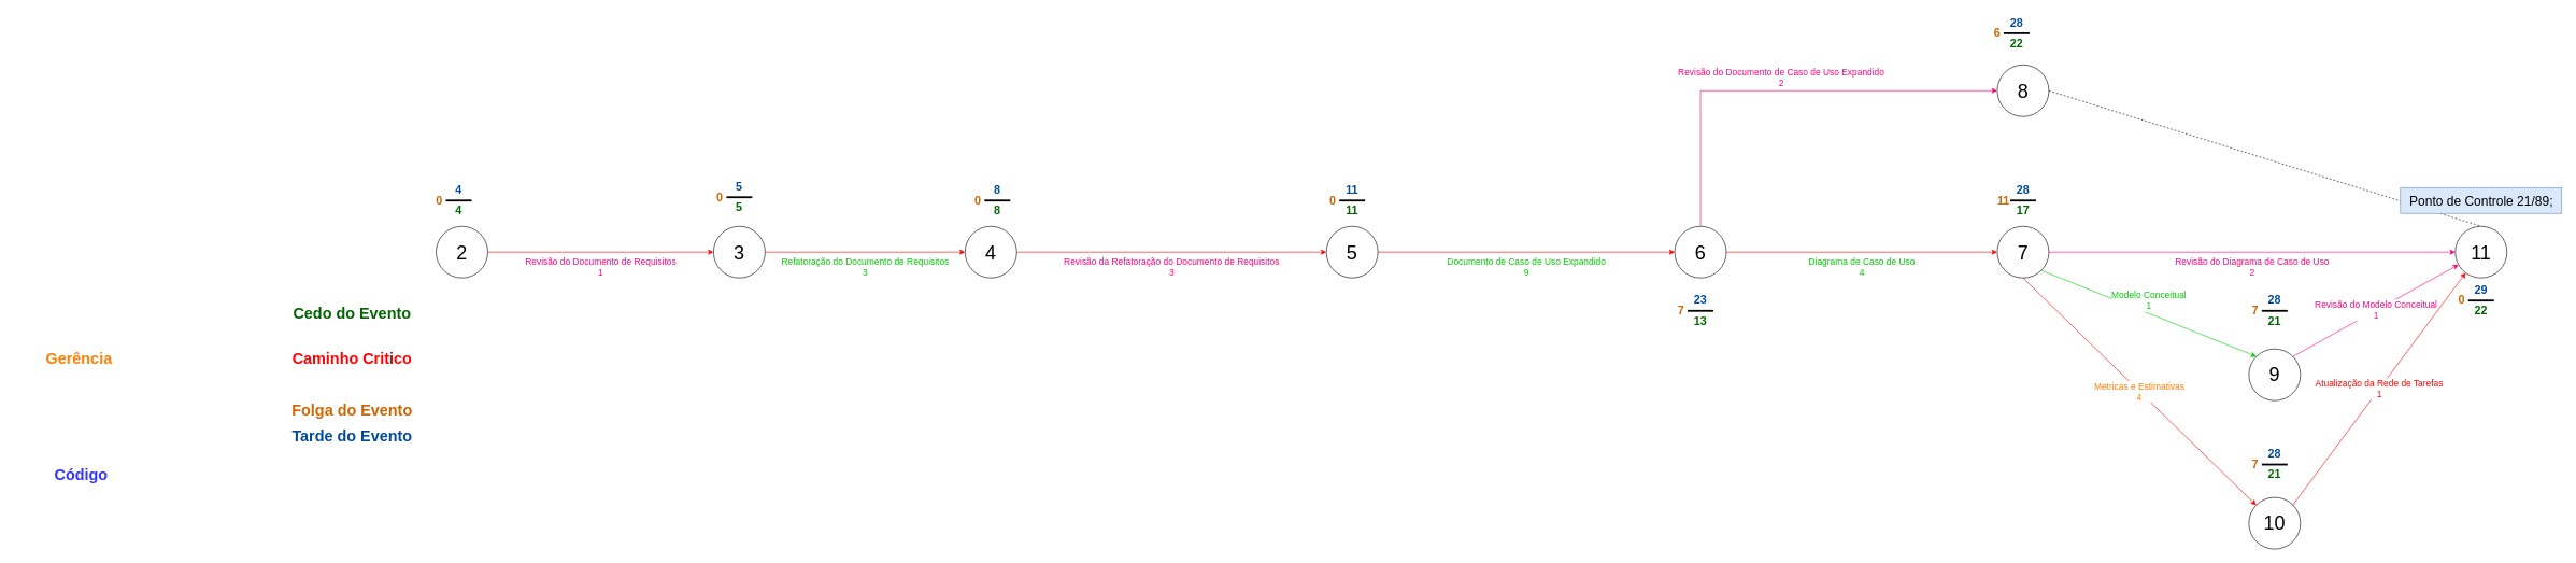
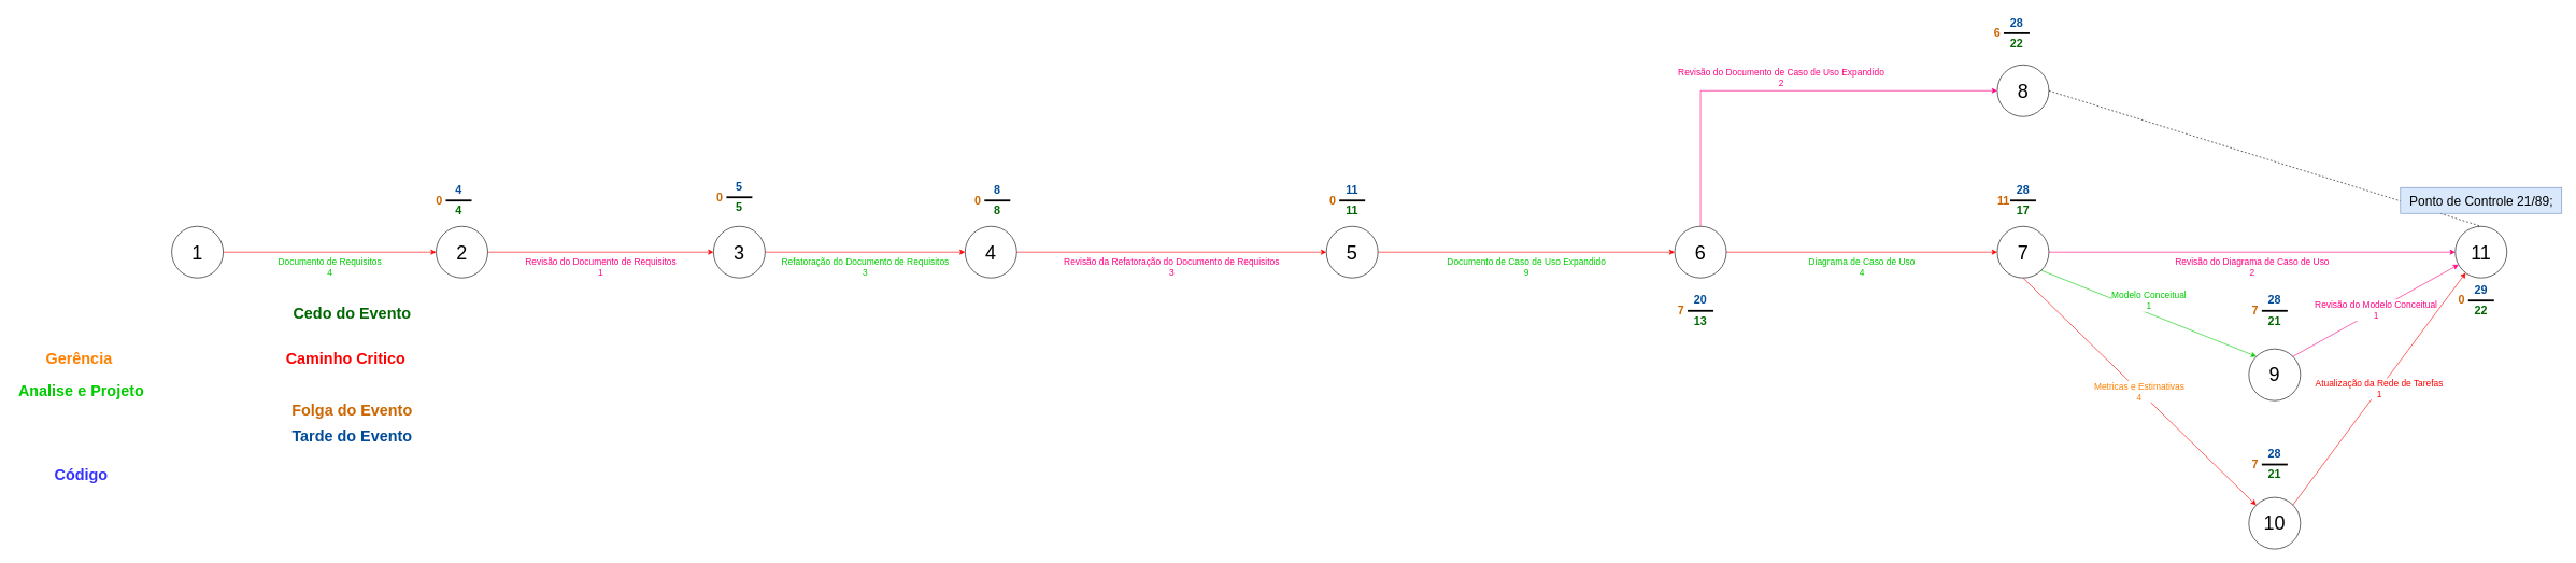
  <mxCell id="0" />
  <mxCell id="1" parent="0" />
+ <mxCell id="2" value="Documento de Requisitos&lt;div&gt;4&lt;/div&gt;" style="edgeStyle=orthogonalEdgeStyle;rounded=0;orthogonalLoop=1;jettySize=auto;html=1;verticalAlign=top;fontSize=14;fontColor=light-dark(#00cc00, #131313);strokeColor=light-dark(#FF0000,#131313);" edge="1" parent="1" source="3" target="5"><mxGeometry relative="1" as="geometry"><mxPoint as="offset" /></mxGeometry></mxCell>
+ <mxCell id="3" value="&lt;font style=&quot;font-size: 30px;&quot;&gt;1&lt;/font&gt;" style="ellipse;whiteSpace=wrap;html=1;aspect=fixed;" vertex="1" parent="1"><mxGeometry x="265" y="350" width="80" height="80" as="geometry" /></mxCell>
  <mxCell id="4" value="&lt;font style=&quot;font-size: 14px;&quot;&gt;Revisão do Documento de Requisitos&lt;br&gt;1&lt;/font&gt;" style="edgeStyle=orthogonalEdgeStyle;rounded=0;orthogonalLoop=1;jettySize=auto;html=1;entryX=0;entryY=0.5;entryDx=0;entryDy=0;verticalAlign=top;strokeColor=light-dark(#FF0000,#131313);fontColor=light-dark(#ff0080, #131313);" edge="1" parent="1" source="5" target="7"><mxGeometry relative="1" as="geometry" /></mxCell>
  <mxCell id="5" value="&lt;font style=&quot;font-size: 30px;&quot;&gt;2&lt;/font&gt;" style="ellipse;whiteSpace=wrap;html=1;aspect=fixed;" vertex="1" parent="1"><mxGeometry x="675" y="350" width="80" height="80" as="geometry" /></mxCell>
  <mxCell id="6" value="&lt;font style=&quot;font-size: 14px;&quot;&gt;Refatoração do Documento de Requisitos&lt;/font&gt;&lt;div&gt;&lt;font style=&quot;font-size: 14px;&quot;&gt;3&lt;/font&gt;&lt;/div&gt;" style="edgeStyle=orthogonalEdgeStyle;rounded=0;orthogonalLoop=1;jettySize=auto;html=1;verticalAlign=top;fontColor=light-dark(#00cc00, #131313);strokeColor=light-dark(#FF0000,#131313);" edge="1" parent="1" source="7" target="9"><mxGeometry relative="1" as="geometry" /></mxCell>
  <mxCell id="7" value="&lt;font style=&quot;font-size: 30px;&quot;&gt;3&lt;/font&gt;" style="ellipse;whiteSpace=wrap;html=1;aspect=fixed;" vertex="1" parent="1"><mxGeometry x="1105" y="350" width="80" height="80" as="geometry" /></mxCell>
  <mxCell id="8" value="&lt;font style=&quot;font-size: 14px;&quot;&gt;Revisão da Refatoração do Documento de Requisitos&lt;/font&gt;&lt;div&gt;&lt;font style=&quot;font-size: 14px;&quot;&gt;3&lt;/font&gt;&lt;/div&gt;" style="edgeStyle=orthogonalEdgeStyle;rounded=0;orthogonalLoop=1;jettySize=auto;html=1;verticalAlign=top;strokeColor=light-dark(#FF0000,#131313);fontColor=light-dark(#ff0080, #131313);" edge="1" parent="1" source="9" target="11"><mxGeometry relative="1" as="geometry" /></mxCell>
  <mxCell id="9" value="&lt;font style=&quot;font-size: 30px;&quot;&gt;4&lt;/font&gt;" style="ellipse;whiteSpace=wrap;html=1;aspect=fixed;" vertex="1" parent="1"><mxGeometry x="1495" y="350" width="80" height="80" as="geometry" /></mxCell>
  <mxCell id="10" value="&lt;font style=&quot;font-size: 14px;&quot;&gt;Documento de Caso de Uso Expandido&lt;/font&gt;&lt;div&gt;&lt;font style=&quot;font-size: 14px;&quot;&gt;9&lt;/font&gt;&lt;/div&gt;" style="edgeStyle=orthogonalEdgeStyle;rounded=0;orthogonalLoop=1;jettySize=auto;html=1;verticalAlign=top;fontColor=light-dark(#00CC00,#131313);strokeColor=#FF0000;" edge="1" parent="1" source="11" target="14"><mxGeometry relative="1" as="geometry" /></mxCell>
  <mxCell id="11" value="&lt;font style=&quot;font-size: 30px;&quot;&gt;5&lt;/font&gt;" style="ellipse;whiteSpace=wrap;html=1;aspect=fixed;" vertex="1" parent="1"><mxGeometry x="2055" y="350" width="80" height="80" as="geometry" /></mxCell>
  <mxCell id="12" value="&lt;font style=&quot;font-size: 14px;&quot;&gt;Diagrama de Caso de Uso&lt;/font&gt;&lt;div&gt;&lt;font style=&quot;font-size: 14px;&quot;&gt;4&lt;/font&gt;&lt;/div&gt;" style="edgeStyle=orthogonalEdgeStyle;rounded=0;orthogonalLoop=1;jettySize=auto;html=1;entryX=0;entryY=0.5;entryDx=0;entryDy=0;verticalAlign=top;fontColor=#00CC00;strokeColor=#FF0000;" edge="1" parent="1" source="14" target="16"><mxGeometry relative="1" as="geometry" /></mxCell>
  <mxCell id="13" value="&lt;font style=&quot;font-size: 14px;&quot;&gt;Revisão do Documento de Caso de Uso Expandido&lt;/font&gt;&lt;div&gt;&lt;font style=&quot;font-size: 14px;&quot;&gt;2&lt;/font&gt;&lt;/div&gt;" style="edgeStyle=orthogonalEdgeStyle;rounded=0;orthogonalLoop=1;jettySize=auto;html=1;entryX=0;entryY=0.5;entryDx=0;entryDy=0;verticalAlign=bottom;strokeColor=#FF0080;fontColor=#FF0080;" edge="1" parent="1" source="14" target="17"><mxGeometry relative="1" as="geometry"><Array as="points"><mxPoint x="2635" y="140" /></Array></mxGeometry></mxCell>
  <mxCell id="14" value="&lt;font style=&quot;font-size: 30px;&quot;&gt;6&lt;/font&gt;" style="ellipse;whiteSpace=wrap;html=1;aspect=fixed;" vertex="1" parent="1"><mxGeometry x="2595" y="350" width="80" height="80" as="geometry" /></mxCell>
  <mxCell id="15" value="&lt;font style=&quot;font-size: 14px;&quot;&gt;Revisão do Diagrama de Caso de Uso&lt;/font&gt;&lt;div&gt;&lt;font style=&quot;font-size: 14px;&quot;&gt;2&lt;/font&gt;&lt;/div&gt;" style="edgeStyle=orthogonalEdgeStyle;rounded=0;orthogonalLoop=1;jettySize=auto;html=1;verticalAlign=top;fontColor=#FF0080;strokeColor=#FF0080;" edge="1" parent="1" source="16" target="18"><mxGeometry relative="1" as="geometry" /></mxCell>
  <mxCell id="16" value="&lt;font style=&quot;font-size: 30px;&quot;&gt;7&lt;/font&gt;" style="ellipse;whiteSpace=wrap;html=1;aspect=fixed;" vertex="1" parent="1"><mxGeometry x="3095" y="350" width="80" height="80" as="geometry" /></mxCell>
  <mxCell id="17" value="&lt;font style=&quot;font-size: 30px;&quot;&gt;8&lt;/font&gt;" style="ellipse;whiteSpace=wrap;html=1;aspect=fixed;" vertex="1" parent="1"><mxGeometry x="3095" y="100" width="80" height="80" as="geometry" /></mxCell>
  <mxCell id="18" value="&lt;font style=&quot;font-size: 30px;&quot;&gt;11&lt;/font&gt;" style="ellipse;whiteSpace=wrap;html=1;aspect=fixed;" vertex="1" parent="1"><mxGeometry x="3805" y="350" width="80" height="80" as="geometry" /></mxCell>
  <mxCell id="19" value="" style="endArrow=none;dashed=1;html=1;rounded=0;exitX=1;exitY=0.5;exitDx=0;exitDy=0;entryX=0.5;entryY=0;entryDx=0;entryDy=0;" edge="1" parent="1" source="17" target="18"><mxGeometry width="50" height="50" relative="1" as="geometry"><mxPoint x="3475" y="560" as="sourcePoint" /><mxPoint x="3525" y="510" as="targetPoint" /></mxGeometry></mxCell>
  <mxCell id="20" value="&lt;font style=&quot;font-size: 30px;&quot;&gt;9&lt;/font&gt;" style="ellipse;whiteSpace=wrap;html=1;aspect=fixed;" vertex="1" parent="1"><mxGeometry x="3485" y="540" width="80" height="80" as="geometry" /></mxCell>
  <mxCell id="21" value="&lt;font style=&quot;font-size: 30px;&quot;&gt;10&lt;/font&gt;" style="ellipse;whiteSpace=wrap;html=1;aspect=fixed;" vertex="1" parent="1"><mxGeometry x="3485" y="770" width="80" height="80" as="geometry" /></mxCell>
  <mxCell id="22" value="&lt;font style=&quot;font-size: 14px;&quot;&gt;Modelo Conceitual&lt;/font&gt;&lt;div&gt;&lt;span style=&quot;font-size: 14px;&quot;&gt;1&lt;/span&gt;&lt;/div&gt;" style="endArrow=classic;html=1;rounded=0;exitX=1;exitY=1;exitDx=0;exitDy=0;entryX=0;entryY=0;entryDx=0;entryDy=0;fontColor=#00CC00;strokeColor=#00CC00;verticalAlign=bottom;" edge="1" parent="1" source="16" target="20"><mxGeometry width="50" height="50" relative="1" as="geometry"><mxPoint x="3295" y="740" as="sourcePoint" /><mxPoint x="3345" y="690" as="targetPoint" /></mxGeometry></mxCell>
  <mxCell id="23" value="&lt;font style=&quot;font-size: 14px;&quot;&gt;Metricas e Estimativas&lt;/font&gt;&lt;div&gt;&lt;font style=&quot;font-size: 14px;&quot;&gt;4&lt;/font&gt;&lt;/div&gt;" style="endArrow=classic;html=1;rounded=0;exitX=0.5;exitY=1;exitDx=0;exitDy=0;strokeColor=#FF0000;fontColor=#FF8000;" edge="1" parent="1" source="16" target="21"><mxGeometry width="50" height="50" relative="1" as="geometry"><mxPoint x="3295" y="740" as="sourcePoint" /><mxPoint x="3345" y="690" as="targetPoint" /></mxGeometry></mxCell>
  <mxCell id="24" value="&lt;font style=&quot;font-size: 20px;&quot;&gt;Ponto de Controle 21/89;&lt;/font&gt;" style="text;html=1;align=center;verticalAlign=middle;resizable=0;points=[];autosize=1;strokeColor=#6c8ebf;fillColor=#dae8fc;" vertex="1" parent="1"><mxGeometry x="3720" y="290" width="250" height="40" as="geometry" /></mxCell>
  <mxCell id="25" value="&lt;font style=&quot;color: rgb(51, 51, 255); font-size: 24px;&quot;&gt;&lt;b&gt;Código&lt;/b&gt;&lt;/font&gt;" style="text;html=1;align=center;verticalAlign=middle;whiteSpace=wrap;rounded=0;" vertex="1" parent="1"><mxGeometry x="95" y="720" width="60" height="30" as="geometry" /></mxCell>
+ <mxCell id="26" value="&lt;font color=&quot;#00cc00&quot;&gt;&lt;span style=&quot;font-size: 24px;&quot;&gt;Analise e Projeto&lt;/span&gt;&lt;/font&gt;" style="text;html=1;align=center;verticalAlign=middle;whiteSpace=wrap;rounded=0;fontStyle=1" vertex="1" parent="1"><mxGeometry x="20" y="590" width="210" height="30" as="geometry" /></mxCell>
  <mxCell id="27" value="&lt;span style=&quot;font-size: 24px;&quot;&gt;&lt;font style=&quot;color: rgb(255, 128, 0);&quot;&gt;Gerência&amp;nbsp;&lt;/font&gt;&lt;/span&gt;" style="text;html=1;align=center;verticalAlign=middle;whiteSpace=wrap;rounded=0;fontStyle=1" vertex="1" parent="1"><mxGeometry x="95" y="540" width="60" height="30" as="geometry" /></mxCell>
- <mxCell id="28" value="&lt;font style=&quot;font-size: 24px; font-style: normal;&quot;&gt;&lt;b&gt;Caminho Critico&lt;/b&gt;&lt;/font&gt;" style="text;html=1;align=center;verticalAlign=middle;whiteSpace=wrap;rounded=0;fontColor=#FF0000;fontStyle=2" vertex="1" parent="1"><mxGeometry x="435" y="540" width="220" height="30" as="geometry" /></mxCell>
+ <mxCell id="28" value="&lt;font style=&quot;font-size: 24px; font-style: normal;&quot;&gt;&lt;b&gt;Caminho Critico&lt;/b&gt;&lt;/font&gt;" style="text;html=1;align=center;verticalAlign=middle;whiteSpace=wrap;rounded=0;fontColor=#FF0000;fontStyle=2" vertex="1" parent="1"><mxGeometry x="425" y="540" width="220" height="30" as="geometry" /></mxCell>
  <mxCell id="29" value="Cedo do Evento" style="text;html=1;align=center;verticalAlign=middle;whiteSpace=wrap;rounded=0;fontSize=24;fontColor=#006600;fontStyle=1" vertex="1" parent="1"><mxGeometry x="440" y="470" width="210" height="30" as="geometry" /></mxCell>
  <mxCell id="30" value="Folga do Evento" style="text;html=1;align=center;verticalAlign=middle;whiteSpace=wrap;rounded=0;fontSize=24;fontStyle=1;fontColor=#CC6600;" vertex="1" parent="1"><mxGeometry x="410" y="620" width="270" height="30" as="geometry" /></mxCell>
  <mxCell id="31" value="Tarde do Evento" style="text;html=1;align=center;verticalAlign=middle;whiteSpace=wrap;rounded=0;fontSize=24;fontColor=#004C99;fontStyle=1" vertex="1" parent="1"><mxGeometry x="445" y="660" width="200" height="30" as="geometry" /></mxCell>
  <mxCell id="32" value="4" style="text;html=1;align=center;verticalAlign=middle;whiteSpace=wrap;rounded=0;fontSize=18;fontStyle=1;fontColor=#004C99;" vertex="1" parent="1"><mxGeometry x="680" y="279" width="60" height="30" as="geometry" /></mxCell>
  <mxCell id="33" value="" style="endArrow=none;html=1;rounded=0;strokeWidth=3;" edge="1" parent="1"><mxGeometry width="50" height="50" relative="1" as="geometry"><mxPoint x="690" y="310" as="sourcePoint" /><mxPoint x="730" y="310" as="targetPoint" /></mxGeometry></mxCell>
  <mxCell id="34" value="4" style="text;html=1;align=center;verticalAlign=middle;whiteSpace=wrap;rounded=0;fontSize=18;fontStyle=1;fontColor=#006600;" vertex="1" parent="1"><mxGeometry x="680" y="311" width="60" height="30" as="geometry" /></mxCell>
  <mxCell id="35" value="0" style="text;html=1;align=center;verticalAlign=middle;whiteSpace=wrap;rounded=0;fontSize=18;fontStyle=1;fontColor=#CC6600;" vertex="1" parent="1"><mxGeometry x="650" y="295" width="60" height="30" as="geometry" /></mxCell>
  <mxCell id="36" value="5" style="text;html=1;align=center;verticalAlign=middle;whiteSpace=wrap;rounded=0;fontSize=18;fontStyle=1;fontColor=#004C99;" vertex="1" parent="1"><mxGeometry x="1115" y="274" width="60" height="30" as="geometry" /></mxCell>
  <mxCell id="37" value="" style="endArrow=none;html=1;rounded=0;strokeWidth=3;" edge="1" parent="1"><mxGeometry width="50" height="50" relative="1" as="geometry"><mxPoint x="1125" y="305" as="sourcePoint" /><mxPoint x="1165" y="305" as="targetPoint" /></mxGeometry></mxCell>
  <mxCell id="38" value="5" style="text;html=1;align=center;verticalAlign=middle;whiteSpace=wrap;rounded=0;fontSize=18;fontStyle=1;fontColor=#006600;" vertex="1" parent="1"><mxGeometry x="1115" y="306" width="60" height="30" as="geometry" /></mxCell>
  <mxCell id="39" value="0" style="text;html=1;align=center;verticalAlign=middle;whiteSpace=wrap;rounded=0;fontSize=18;fontStyle=1;fontColor=#CC6600;" vertex="1" parent="1"><mxGeometry x="1085" y="290" width="60" height="30" as="geometry" /></mxCell>
  <mxCell id="40" value="8" style="text;html=1;align=center;verticalAlign=middle;whiteSpace=wrap;rounded=0;fontSize=18;fontStyle=1;fontColor=#004C99;" vertex="1" parent="1"><mxGeometry x="1515" y="279" width="60" height="30" as="geometry" /></mxCell>
  <mxCell id="41" value="" style="endArrow=none;html=1;rounded=0;strokeWidth=3;" edge="1" parent="1"><mxGeometry width="50" height="50" relative="1" as="geometry"><mxPoint x="1525" y="310" as="sourcePoint" /><mxPoint x="1565" y="310" as="targetPoint" /></mxGeometry></mxCell>
  <mxCell id="42" value="8" style="text;html=1;align=center;verticalAlign=middle;whiteSpace=wrap;rounded=0;fontSize=18;fontStyle=1;fontColor=#006600;" vertex="1" parent="1"><mxGeometry x="1515" y="311" width="60" height="30" as="geometry" /></mxCell>
  <mxCell id="43" value="0" style="text;html=1;align=center;verticalAlign=middle;whiteSpace=wrap;rounded=0;fontSize=18;fontStyle=1;fontColor=#CC6600;" vertex="1" parent="1"><mxGeometry x="1485" y="295" width="60" height="30" as="geometry" /></mxCell>
  <mxCell id="44" value="11" style="text;html=1;align=center;verticalAlign=middle;whiteSpace=wrap;rounded=0;fontSize=18;fontStyle=1;fontColor=#004C99;" vertex="1" parent="1"><mxGeometry x="2065" y="279" width="60" height="30" as="geometry" /></mxCell>
  <mxCell id="45" value="" style="endArrow=none;html=1;rounded=0;strokeWidth=3;" edge="1" parent="1"><mxGeometry width="50" height="50" relative="1" as="geometry"><mxPoint x="2075" y="310" as="sourcePoint" /><mxPoint x="2115" y="310" as="targetPoint" /></mxGeometry></mxCell>
  <mxCell id="46" value="11" style="text;html=1;align=center;verticalAlign=middle;whiteSpace=wrap;rounded=0;fontSize=18;fontStyle=1;fontColor=#006600;" vertex="1" parent="1"><mxGeometry x="2065" y="311" width="60" height="30" as="geometry" /></mxCell>
  <mxCell id="47" value="0" style="text;html=1;align=center;verticalAlign=middle;whiteSpace=wrap;rounded=0;fontSize=18;fontStyle=1;fontColor=#CC6600;" vertex="1" parent="1"><mxGeometry x="2035" y="295" width="60" height="30" as="geometry" /></mxCell>
- <mxCell id="48" value="23" style="text;html=1;align=center;verticalAlign=middle;whiteSpace=wrap;rounded=0;fontSize=18;fontStyle=1;fontColor=#004C99;" vertex="1" parent="1"><mxGeometry x="2605" y="450" width="60" height="30" as="geometry" /></mxCell>
+ <mxCell id="48" value="20" style="text;html=1;align=center;verticalAlign=middle;whiteSpace=wrap;rounded=0;fontSize=18;fontStyle=1;fontColor=#004C99;" vertex="1" parent="1"><mxGeometry x="2605" y="450" width="60" height="30" as="geometry" /></mxCell>
  <mxCell id="49" value="" style="endArrow=none;html=1;rounded=0;strokeWidth=3;" edge="1" parent="1"><mxGeometry width="50" height="50" relative="1" as="geometry"><mxPoint x="2615" y="481" as="sourcePoint" /><mxPoint x="2655" y="481" as="targetPoint" /></mxGeometry></mxCell>
  <mxCell id="50" value="13" style="text;html=1;align=center;verticalAlign=middle;whiteSpace=wrap;rounded=0;fontSize=18;fontStyle=1;fontColor=#006600;" vertex="1" parent="1"><mxGeometry x="2605" y="482" width="60" height="30" as="geometry" /></mxCell>
  <mxCell id="51" value="7" style="text;html=1;align=center;verticalAlign=middle;whiteSpace=wrap;rounded=0;fontSize=18;fontStyle=1;fontColor=#CC6600;" vertex="1" parent="1"><mxGeometry x="2575" y="466" width="60" height="30" as="geometry" /></mxCell>
  <mxCell id="52" value="28" style="text;html=1;align=center;verticalAlign=middle;whiteSpace=wrap;rounded=0;fontSize=18;fontStyle=1;fontColor=#004C99;" vertex="1" parent="1"><mxGeometry x="3095" y="20" width="60" height="30" as="geometry" /></mxCell>
  <mxCell id="53" value="" style="endArrow=none;html=1;rounded=0;strokeWidth=3;" edge="1" parent="1"><mxGeometry width="50" height="50" relative="1" as="geometry"><mxPoint x="3105" y="51" as="sourcePoint" /><mxPoint x="3145" y="51" as="targetPoint" /></mxGeometry></mxCell>
  <mxCell id="54" value="22" style="text;html=1;align=center;verticalAlign=middle;whiteSpace=wrap;rounded=0;fontSize=18;fontStyle=1;fontColor=#006600;" vertex="1" parent="1"><mxGeometry x="3095" y="52" width="60" height="30" as="geometry" /></mxCell>
  <mxCell id="55" value="6" style="text;html=1;align=center;verticalAlign=middle;whiteSpace=wrap;rounded=0;fontSize=18;fontStyle=1;fontColor=#CC6600;" vertex="1" parent="1"><mxGeometry x="3065" y="36" width="60" height="30" as="geometry" /></mxCell>
  <mxCell id="56" value="28" style="text;html=1;align=center;verticalAlign=middle;whiteSpace=wrap;rounded=0;fontSize=18;fontStyle=1;fontColor=#004C99;" vertex="1" parent="1"><mxGeometry x="3105" y="279" width="60" height="30" as="geometry" /></mxCell>
  <mxCell id="57" value="" style="endArrow=none;html=1;rounded=0;strokeWidth=3;" edge="1" parent="1"><mxGeometry width="50" height="50" relative="1" as="geometry"><mxPoint x="3115" y="310" as="sourcePoint" /><mxPoint x="3155" y="310" as="targetPoint" /></mxGeometry></mxCell>
  <mxCell id="58" value="17" style="text;html=1;align=center;verticalAlign=middle;whiteSpace=wrap;rounded=0;fontSize=18;fontStyle=1;fontColor=#006600;" vertex="1" parent="1"><mxGeometry x="3105" y="311" width="60" height="30" as="geometry" /></mxCell>
  <mxCell id="59" value="11" style="text;html=1;align=center;verticalAlign=middle;whiteSpace=wrap;rounded=0;fontSize=18;fontStyle=1;fontColor=#CC6600;" vertex="1" parent="1"><mxGeometry x="3075" y="295" width="60" height="30" as="geometry" /></mxCell>
  <mxCell id="60" value="28" style="text;html=1;align=center;verticalAlign=middle;whiteSpace=wrap;rounded=0;fontSize=18;fontStyle=1;fontColor=#004C99;" vertex="1" parent="1"><mxGeometry x="3495" y="450" width="60" height="30" as="geometry" /></mxCell>
  <mxCell id="61" value="" style="endArrow=none;html=1;rounded=0;strokeWidth=3;" edge="1" parent="1"><mxGeometry width="50" height="50" relative="1" as="geometry"><mxPoint x="3505" y="481" as="sourcePoint" /><mxPoint x="3545" y="481" as="targetPoint" /></mxGeometry></mxCell>
  <mxCell id="62" value="21" style="text;html=1;align=center;verticalAlign=middle;whiteSpace=wrap;rounded=0;fontSize=18;fontStyle=1;fontColor=#006600;" vertex="1" parent="1"><mxGeometry x="3495" y="482" width="60" height="30" as="geometry" /></mxCell>
  <mxCell id="63" value="7" style="text;html=1;align=center;verticalAlign=middle;whiteSpace=wrap;rounded=0;fontSize=18;fontStyle=1;fontColor=#CC6600;" vertex="1" parent="1"><mxGeometry x="3465" y="466" width="60" height="30" as="geometry" /></mxCell>
  <mxCell id="64" value="28" style="text;html=1;align=center;verticalAlign=middle;whiteSpace=wrap;rounded=0;fontSize=18;fontStyle=1;fontColor=#004C99;" vertex="1" parent="1"><mxGeometry x="3495" y="688" width="60" height="30" as="geometry" /></mxCell>
  <mxCell id="65" value="" style="endArrow=none;html=1;rounded=0;strokeWidth=3;" edge="1" parent="1"><mxGeometry width="50" height="50" relative="1" as="geometry"><mxPoint x="3505" y="719" as="sourcePoint" /><mxPoint x="3545" y="719" as="targetPoint" /></mxGeometry></mxCell>
  <mxCell id="66" value="21" style="text;html=1;align=center;verticalAlign=middle;whiteSpace=wrap;rounded=0;fontSize=18;fontStyle=1;fontColor=#006600;" vertex="1" parent="1"><mxGeometry x="3495" y="720" width="60" height="30" as="geometry" /></mxCell>
  <mxCell id="67" value="7" style="text;html=1;align=center;verticalAlign=middle;whiteSpace=wrap;rounded=0;fontSize=18;fontStyle=1;fontColor=#CC6600;" vertex="1" parent="1"><mxGeometry x="3465" y="704" width="60" height="30" as="geometry" /></mxCell>
  <mxCell id="68" value="29" style="text;html=1;align=center;verticalAlign=middle;whiteSpace=wrap;rounded=0;fontSize=18;fontStyle=1;fontColor=#004C99;" vertex="1" parent="1"><mxGeometry x="3815" y="434" width="60" height="30" as="geometry" /></mxCell>
  <mxCell id="69" value="" style="endArrow=none;html=1;rounded=0;strokeWidth=3;" edge="1" parent="1"><mxGeometry width="50" height="50" relative="1" as="geometry"><mxPoint x="3825" y="465" as="sourcePoint" /><mxPoint x="3865" y="465" as="targetPoint" /></mxGeometry></mxCell>
  <mxCell id="70" value="22" style="text;html=1;align=center;verticalAlign=middle;whiteSpace=wrap;rounded=0;fontSize=18;fontStyle=1;fontColor=#006600;" vertex="1" parent="1"><mxGeometry x="3815" y="466" width="60" height="30" as="geometry" /></mxCell>
  <mxCell id="71" value="0" style="text;html=1;align=center;verticalAlign=middle;whiteSpace=wrap;rounded=0;fontSize=18;fontStyle=1;fontColor=#CC6600;" vertex="1" parent="1"><mxGeometry x="3785" y="450" width="60" height="30" as="geometry" /></mxCell>
  <mxCell id="72" value="Revisão do Modelo Conceitual&lt;div&gt;1&lt;/div&gt;" style="endArrow=classic;html=1;rounded=0;exitX=1;exitY=0;exitDx=0;exitDy=0;fontColor=#FF0080;strokeColor=#FF0080;fontSize=14;" edge="1" parent="1" source="20" target="18"><mxGeometry width="50" height="50" relative="1" as="geometry"><mxPoint x="3335" y="530" as="sourcePoint" /><mxPoint x="3385" y="480" as="targetPoint" /></mxGeometry></mxCell>
  <mxCell id="73" value="Atualização da Rede de Tarefas&lt;div&gt;1&lt;/div&gt;" style="endArrow=classic;html=1;rounded=0;exitX=1;exitY=0;exitDx=0;exitDy=0;fontColor=#FF0000;strokeColor=#FF0000;fontSize=14;" edge="1" parent="1" source="21" target="18"><mxGeometry width="50" height="50" relative="1" as="geometry"><mxPoint x="3335" y="530" as="sourcePoint" /><mxPoint x="3385" y="480" as="targetPoint" /></mxGeometry></mxCell>
